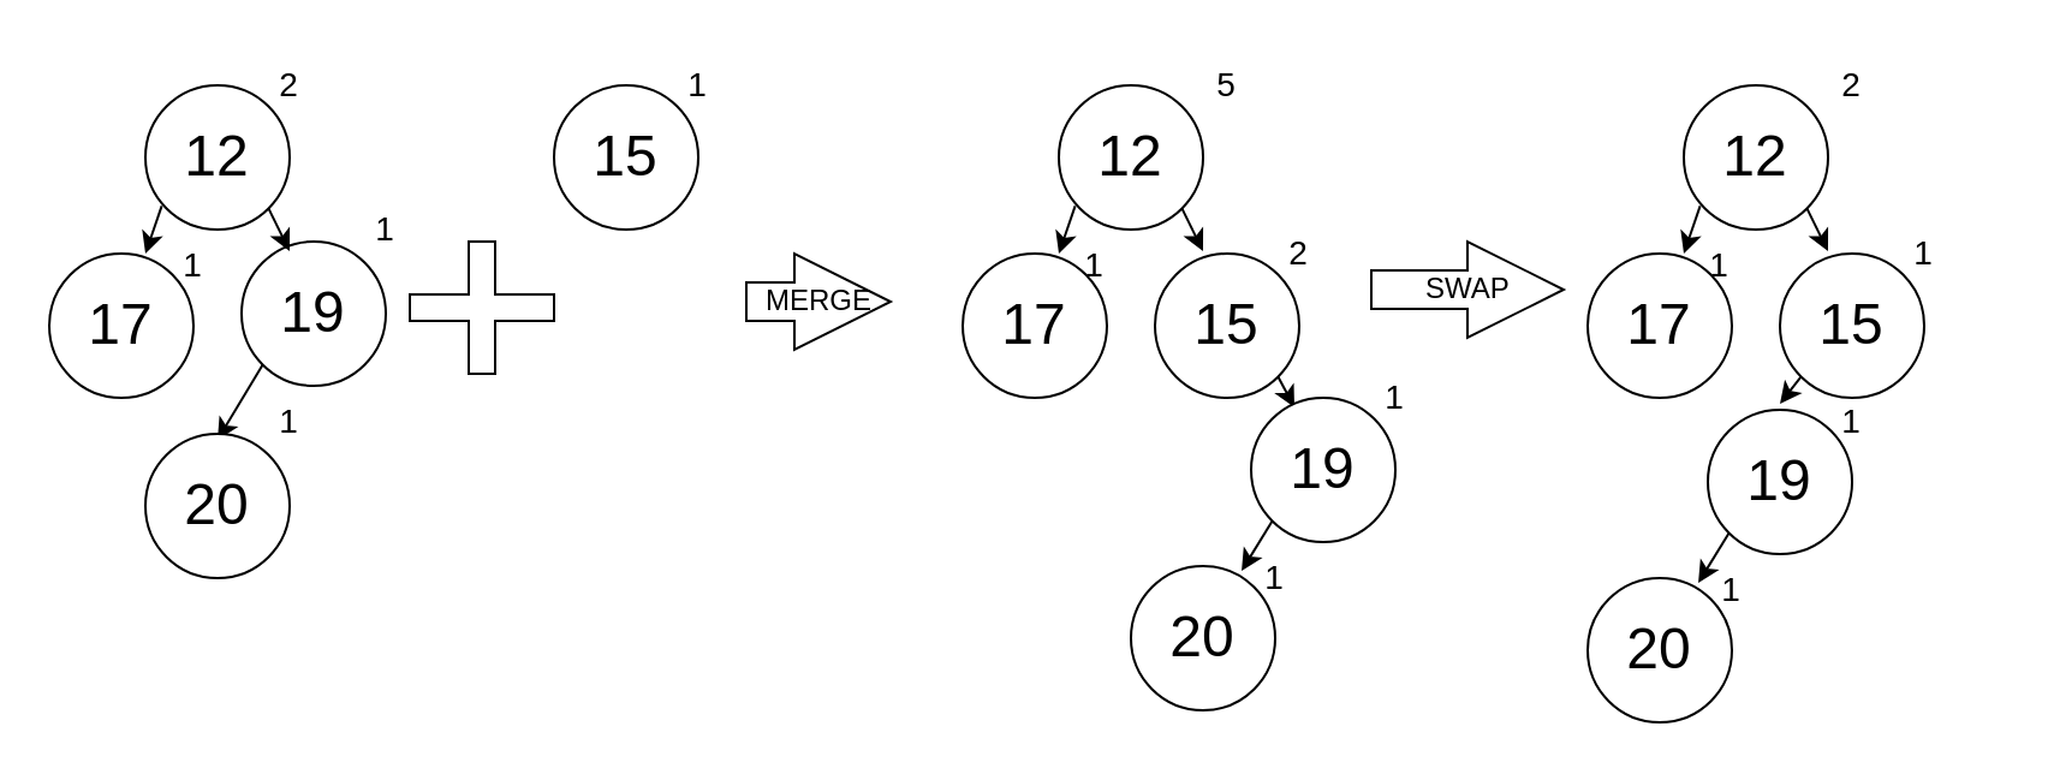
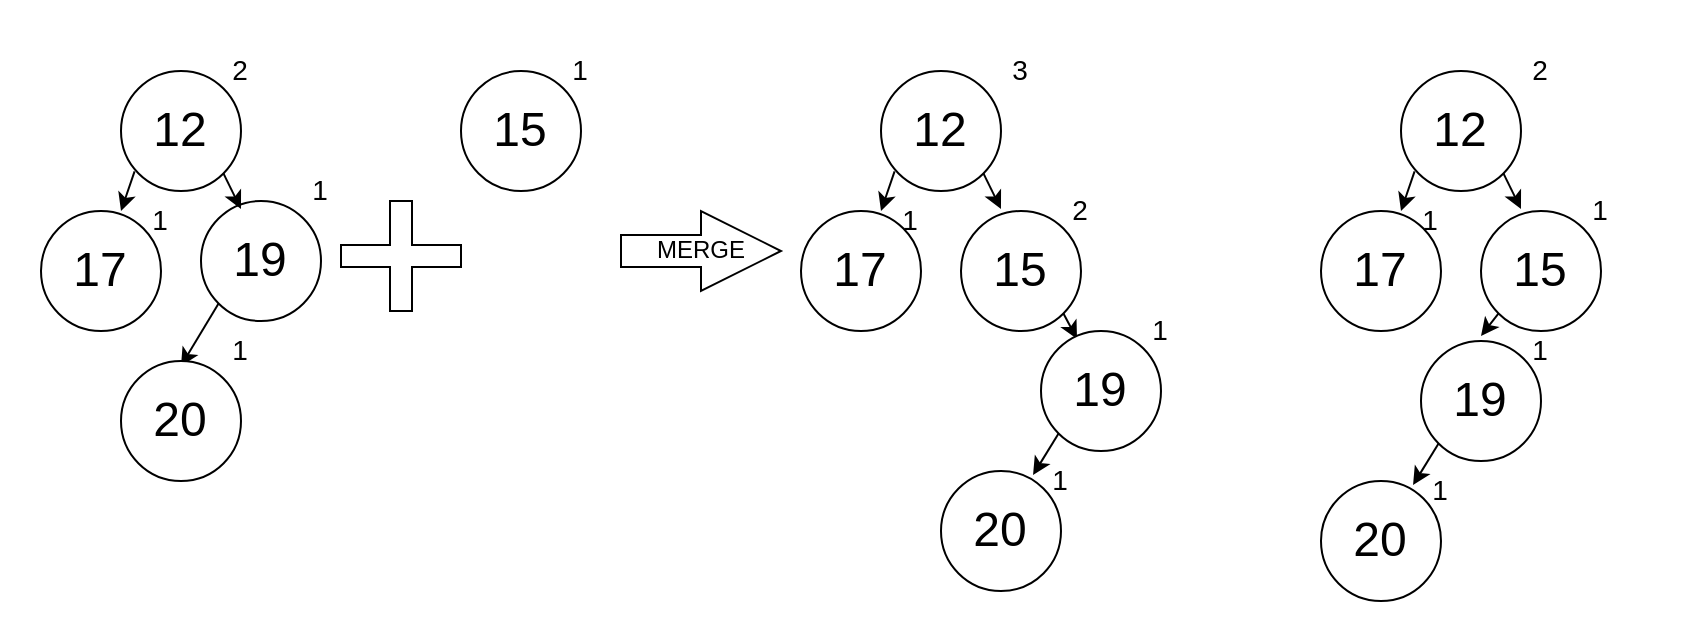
  <mxCell id="0" />
  <mxCell id="1" parent="0" />
  <mxCell id="2" style="edgeStyle=none;rounded=0;orthogonalLoop=1;jettySize=auto;html=1;exitX=0;exitY=1;exitDx=0;exitDy=0;entryX=0;entryY=0.75;entryDx=0;entryDy=0;fontSize=14;" edge="1" parent="1" source="3" target="6"><mxGeometry relative="1" as="geometry" /></mxCell>
  <mxCell id="3" value="&lt;font style=&quot;font-size: 24px&quot;&gt;19&lt;/font&gt;" style="ellipse;whiteSpace=wrap;html=1;aspect=fixed;" vertex="1" parent="1"><mxGeometry x="100" y="100" width="60" height="60" as="geometry" /></mxCell>
  <mxCell id="4" value="1" style="text;html=1;strokeColor=none;fillColor=none;align=center;verticalAlign=middle;whiteSpace=wrap;rounded=0;fontSize=14;" vertex="1" parent="1"><mxGeometry x="130" y="80" width="60" height="30" as="geometry" /></mxCell>
  <mxCell id="5" value="&lt;font style=&quot;font-size: 24px&quot;&gt;20&lt;/font&gt;" style="ellipse;whiteSpace=wrap;html=1;aspect=fixed;" vertex="1" parent="1"><mxGeometry x="60" y="180" width="60" height="60" as="geometry" /></mxCell>
  <mxCell id="6" value="1" style="text;html=1;strokeColor=none;fillColor=none;align=center;verticalAlign=middle;whiteSpace=wrap;rounded=0;fontSize=14;" vertex="1" parent="1"><mxGeometry x="90" y="160" width="60" height="30" as="geometry" /></mxCell>
  <mxCell id="7" style="rounded=0;orthogonalLoop=1;jettySize=auto;html=1;exitX=0;exitY=1;exitDx=0;exitDy=0;entryX=0.7;entryY=0.017;entryDx=0;entryDy=0;entryPerimeter=0;" edge="1" parent="1"><mxGeometry relative="1" as="geometry"><mxPoint x="66.787" y="85.193" as="sourcePoint" /><mxPoint x="60" y="105" as="targetPoint" /></mxGeometry></mxCell>
  <mxCell id="8" style="edgeStyle=none;rounded=0;orthogonalLoop=1;jettySize=auto;html=1;exitX=1;exitY=1;exitDx=0;exitDy=0;entryX=0.333;entryY=0.067;entryDx=0;entryDy=0;entryPerimeter=0;" edge="1" parent="1" source="9" target="3"><mxGeometry relative="1" as="geometry" /></mxCell>
  <mxCell id="9" value="&lt;font style=&quot;font-size: 24px&quot;&gt;12&lt;/font&gt;" style="ellipse;whiteSpace=wrap;html=1;aspect=fixed;" vertex="1" parent="1"><mxGeometry x="60" y="35" width="60" height="60" as="geometry" /></mxCell>
  <mxCell id="10" value="&lt;font style=&quot;font-size: 24px&quot;&gt;17&lt;/font&gt;" style="ellipse;whiteSpace=wrap;html=1;aspect=fixed;" vertex="1" parent="1"><mxGeometry x="20" y="105" width="60" height="60" as="geometry" /></mxCell>
  <mxCell id="11" value="2" style="text;html=1;strokeColor=none;fillColor=none;align=center;verticalAlign=middle;whiteSpace=wrap;rounded=0;fontSize=14;" vertex="1" parent="1"><mxGeometry x="90" y="20" width="60" height="30" as="geometry" /></mxCell>
  <mxCell id="12" value="1" style="text;html=1;strokeColor=none;fillColor=none;align=center;verticalAlign=middle;whiteSpace=wrap;rounded=0;fontSize=14;" vertex="1" parent="1"><mxGeometry x="50" y="95" width="60" height="30" as="geometry" /></mxCell>
  <mxCell id="13" value="&lt;font style=&quot;font-size: 24px&quot;&gt;15&lt;/font&gt;" style="ellipse;whiteSpace=wrap;html=1;aspect=fixed;" vertex="1" parent="1"><mxGeometry x="230" y="35" width="60" height="60" as="geometry" /></mxCell>
  <mxCell id="14" value="1" style="text;html=1;strokeColor=none;fillColor=none;align=center;verticalAlign=middle;whiteSpace=wrap;rounded=0;fontSize=14;" vertex="1" parent="1"><mxGeometry x="260" y="20" width="60" height="30" as="geometry" /></mxCell>
  <mxCell id="15" value="" style="shape=cross;whiteSpace=wrap;html=1;" vertex="1" parent="1"><mxGeometry x="170" y="100" width="60" height="55" as="geometry" /></mxCell>
- <mxCell id="16" value="MERGE" style="html=1;shadow=0;dashed=0;align=center;verticalAlign=middle;shape=mxgraph.arrows2.arrow;dy=0.6;dx=40;notch=0;" vertex="1" parent="1"><mxGeometry x="310" y="105" width="60" height="40" as="geometry" /></mxCell>
+ <mxCell id="16" value="MERGE" style="html=1;shadow=0;dashed=0;align=center;verticalAlign=middle;shape=mxgraph.arrows2.arrow;dy=0.6;dx=40;notch=0;" vertex="1" parent="1"><mxGeometry x="310" y="105" width="80" height="40" as="geometry" /></mxCell>
  <mxCell id="17" style="rounded=0;orthogonalLoop=1;jettySize=auto;html=1;exitX=0;exitY=1;exitDx=0;exitDy=0;entryX=0.7;entryY=0.017;entryDx=0;entryDy=0;entryPerimeter=0;" edge="1" parent="1"><mxGeometry relative="1" as="geometry"><mxPoint x="446.787" y="85.193" as="sourcePoint" /><mxPoint x="440" y="105" as="targetPoint" /></mxGeometry></mxCell>
  <mxCell id="18" style="edgeStyle=none;rounded=0;orthogonalLoop=1;jettySize=auto;html=1;exitX=1;exitY=1;exitDx=0;exitDy=0;entryX=0.333;entryY=0.067;entryDx=0;entryDy=0;entryPerimeter=0;" edge="1" parent="1" source="19"><mxGeometry relative="1" as="geometry"><mxPoint x="499.98" y="104.02" as="targetPoint" /></mxGeometry></mxCell>
  <mxCell id="19" value="&lt;font style=&quot;font-size: 24px&quot;&gt;12&lt;/font&gt;" style="ellipse;whiteSpace=wrap;html=1;aspect=fixed;" vertex="1" parent="1"><mxGeometry x="440" y="35" width="60" height="60" as="geometry" /></mxCell>
  <mxCell id="20" value="&lt;font style=&quot;font-size: 24px&quot;&gt;17&lt;/font&gt;" style="ellipse;whiteSpace=wrap;html=1;aspect=fixed;" vertex="1" parent="1"><mxGeometry x="400" y="105" width="60" height="60" as="geometry" /></mxCell>
  <mxCell id="21" value="1" style="text;html=1;strokeColor=none;fillColor=none;align=center;verticalAlign=middle;whiteSpace=wrap;rounded=0;fontSize=14;" vertex="1" parent="1"><mxGeometry x="420" y="95" width="70" height="30" as="geometry" /></mxCell>
  <mxCell id="22" style="edgeStyle=none;rounded=0;orthogonalLoop=1;jettySize=auto;html=1;exitX=1;exitY=1;exitDx=0;exitDy=0;entryX=0.3;entryY=0.067;entryDx=0;entryDy=0;entryPerimeter=0;" edge="1" parent="1" source="23" target="27"><mxGeometry relative="1" as="geometry" /></mxCell>
  <mxCell id="23" value="&lt;font style=&quot;font-size: 24px&quot;&gt;15&lt;/font&gt;" style="ellipse;whiteSpace=wrap;html=1;aspect=fixed;" vertex="1" parent="1"><mxGeometry x="480" y="105" width="60" height="60" as="geometry" /></mxCell>
  <mxCell id="24" value="2" style="text;html=1;strokeColor=none;fillColor=none;align=center;verticalAlign=middle;whiteSpace=wrap;rounded=0;fontSize=14;" vertex="1" parent="1"><mxGeometry x="510" y="90" width="60" height="30" as="geometry" /></mxCell>
- <mxCell id="25" value="5" style="text;html=1;strokeColor=none;fillColor=none;align=center;verticalAlign=middle;whiteSpace=wrap;rounded=0;fontSize=14;" vertex="1" parent="1"><mxGeometry x="480" y="20" width="60" height="30" as="geometry" /></mxCell>
+ <mxCell id="25" value="3" style="text;html=1;strokeColor=none;fillColor=none;align=center;verticalAlign=middle;whiteSpace=wrap;rounded=0;fontSize=14;" vertex="1" parent="1"><mxGeometry x="480" y="20" width="60" height="30" as="geometry" /></mxCell>
  <mxCell id="26" style="edgeStyle=none;rounded=0;orthogonalLoop=1;jettySize=auto;html=1;exitX=0;exitY=1;exitDx=0;exitDy=0;entryX=0.767;entryY=0.033;entryDx=0;entryDy=0;entryPerimeter=0;" edge="1" parent="1" source="27" target="28"><mxGeometry relative="1" as="geometry" /></mxCell>
  <mxCell id="27" value="&lt;font style=&quot;font-size: 24px&quot;&gt;19&lt;/font&gt;" style="ellipse;whiteSpace=wrap;html=1;aspect=fixed;" vertex="1" parent="1"><mxGeometry x="520" y="165" width="60" height="60" as="geometry" /></mxCell>
  <mxCell id="28" value="&lt;font style=&quot;font-size: 24px&quot;&gt;20&lt;/font&gt;" style="ellipse;whiteSpace=wrap;html=1;aspect=fixed;" vertex="1" parent="1"><mxGeometry x="470" y="235" width="60" height="60" as="geometry" /></mxCell>
  <mxCell id="29" value="1" style="text;html=1;strokeColor=none;fillColor=none;align=center;verticalAlign=middle;whiteSpace=wrap;rounded=0;fontSize=14;" vertex="1" parent="1"><mxGeometry x="550" y="150" width="60" height="30" as="geometry" /></mxCell>
  <mxCell id="30" value="1" style="text;html=1;strokeColor=none;fillColor=none;align=center;verticalAlign=middle;whiteSpace=wrap;rounded=0;fontSize=14;" vertex="1" parent="1"><mxGeometry x="500" y="225" width="60" height="30" as="geometry" /></mxCell>
- <mxCell id="31" value="SWAP" style="html=1;shadow=0;dashed=0;align=center;verticalAlign=middle;shape=mxgraph.arrows2.arrow;dy=0.6;dx=40;notch=0;" vertex="1" parent="1"><mxGeometry x="570" y="100" width="80" height="40" as="geometry" /></mxCell>
  <mxCell id="32" style="rounded=0;orthogonalLoop=1;jettySize=auto;html=1;exitX=0;exitY=1;exitDx=0;exitDy=0;entryX=0.7;entryY=0.017;entryDx=0;entryDy=0;entryPerimeter=0;" edge="1" parent="1"><mxGeometry relative="1" as="geometry"><mxPoint x="706.787" y="85.193" as="sourcePoint" /><mxPoint x="700" y="105" as="targetPoint" /></mxGeometry></mxCell>
  <mxCell id="33" style="edgeStyle=none;rounded=0;orthogonalLoop=1;jettySize=auto;html=1;exitX=1;exitY=1;exitDx=0;exitDy=0;entryX=0.333;entryY=0.067;entryDx=0;entryDy=0;entryPerimeter=0;" edge="1" parent="1" source="34"><mxGeometry relative="1" as="geometry"><mxPoint x="759.98" y="104.02" as="targetPoint" /></mxGeometry></mxCell>
  <mxCell id="34" value="&lt;font style=&quot;font-size: 24px&quot;&gt;12&lt;/font&gt;" style="ellipse;whiteSpace=wrap;html=1;aspect=fixed;" vertex="1" parent="1"><mxGeometry x="700" y="35" width="60" height="60" as="geometry" /></mxCell>
  <mxCell id="35" value="&lt;font style=&quot;font-size: 24px&quot;&gt;17&lt;/font&gt;" style="ellipse;whiteSpace=wrap;html=1;aspect=fixed;" vertex="1" parent="1"><mxGeometry x="660" y="105" width="60" height="60" as="geometry" /></mxCell>
  <mxCell id="36" value="1" style="text;html=1;strokeColor=none;fillColor=none;align=center;verticalAlign=middle;whiteSpace=wrap;rounded=0;fontSize=14;" vertex="1" parent="1"><mxGeometry x="680" y="95" width="70" height="30" as="geometry" /></mxCell>
  <mxCell id="37" style="edgeStyle=none;rounded=0;orthogonalLoop=1;jettySize=auto;html=1;exitX=0;exitY=1;exitDx=0;exitDy=0;entryX=0;entryY=0.25;entryDx=0;entryDy=0;" edge="1" parent="1" source="38" target="44"><mxGeometry relative="1" as="geometry" /></mxCell>
  <mxCell id="38" value="&lt;font style=&quot;font-size: 24px&quot;&gt;15&lt;/font&gt;" style="ellipse;whiteSpace=wrap;html=1;aspect=fixed;" vertex="1" parent="1"><mxGeometry x="740" y="105" width="60" height="60" as="geometry" /></mxCell>
  <mxCell id="39" value="1" style="text;html=1;strokeColor=none;fillColor=none;align=center;verticalAlign=middle;whiteSpace=wrap;rounded=0;fontSize=14;" vertex="1" parent="1"><mxGeometry x="770" y="90" width="60" height="30" as="geometry" /></mxCell>
  <mxCell id="40" value="2" style="text;html=1;strokeColor=none;fillColor=none;align=center;verticalAlign=middle;whiteSpace=wrap;rounded=0;fontSize=14;" vertex="1" parent="1"><mxGeometry x="740" y="20" width="60" height="30" as="geometry" /></mxCell>
  <mxCell id="41" style="edgeStyle=none;rounded=0;orthogonalLoop=1;jettySize=auto;html=1;exitX=0;exitY=1;exitDx=0;exitDy=0;entryX=0.767;entryY=0.033;entryDx=0;entryDy=0;entryPerimeter=0;" edge="1" parent="1" source="42" target="43"><mxGeometry relative="1" as="geometry" /></mxCell>
  <mxCell id="42" value="&lt;font style=&quot;font-size: 24px&quot;&gt;19&lt;/font&gt;" style="ellipse;whiteSpace=wrap;html=1;aspect=fixed;" vertex="1" parent="1"><mxGeometry x="710" y="170" width="60" height="60" as="geometry" /></mxCell>
  <mxCell id="43" value="&lt;font style=&quot;font-size: 24px&quot;&gt;20&lt;/font&gt;" style="ellipse;whiteSpace=wrap;html=1;aspect=fixed;" vertex="1" parent="1"><mxGeometry x="660" y="240" width="60" height="60" as="geometry" /></mxCell>
  <mxCell id="44" value="1" style="text;html=1;strokeColor=none;fillColor=none;align=center;verticalAlign=middle;whiteSpace=wrap;rounded=0;fontSize=14;" vertex="1" parent="1"><mxGeometry x="740" y="160" width="60" height="30" as="geometry" /></mxCell>
  <mxCell id="45" value="1" style="text;html=1;strokeColor=none;fillColor=none;align=center;verticalAlign=middle;whiteSpace=wrap;rounded=0;fontSize=14;" vertex="1" parent="1"><mxGeometry x="690" y="230" width="60" height="30" as="geometry" /></mxCell>
